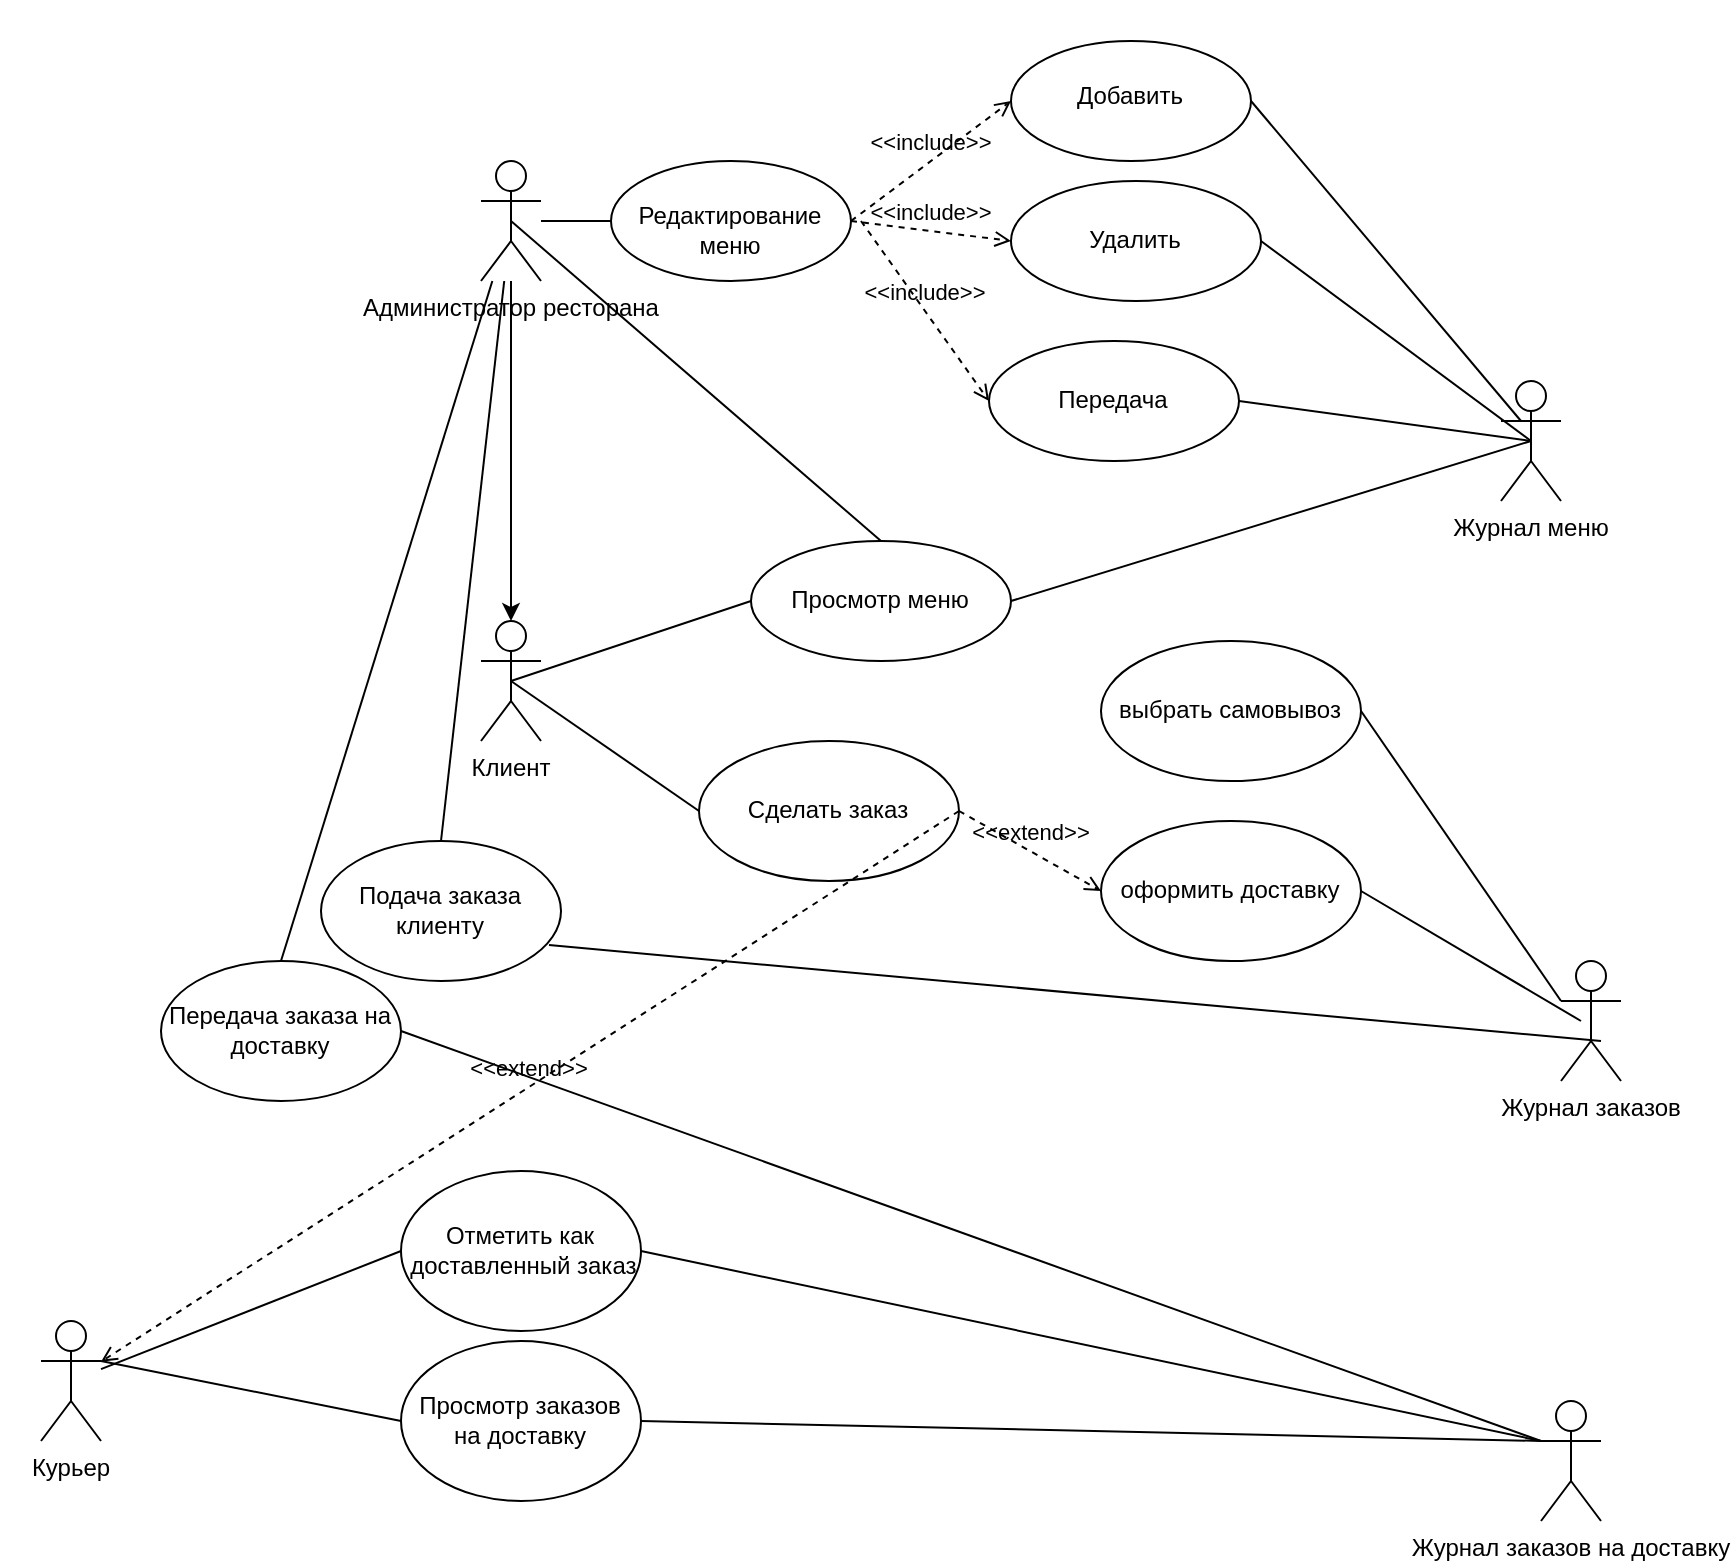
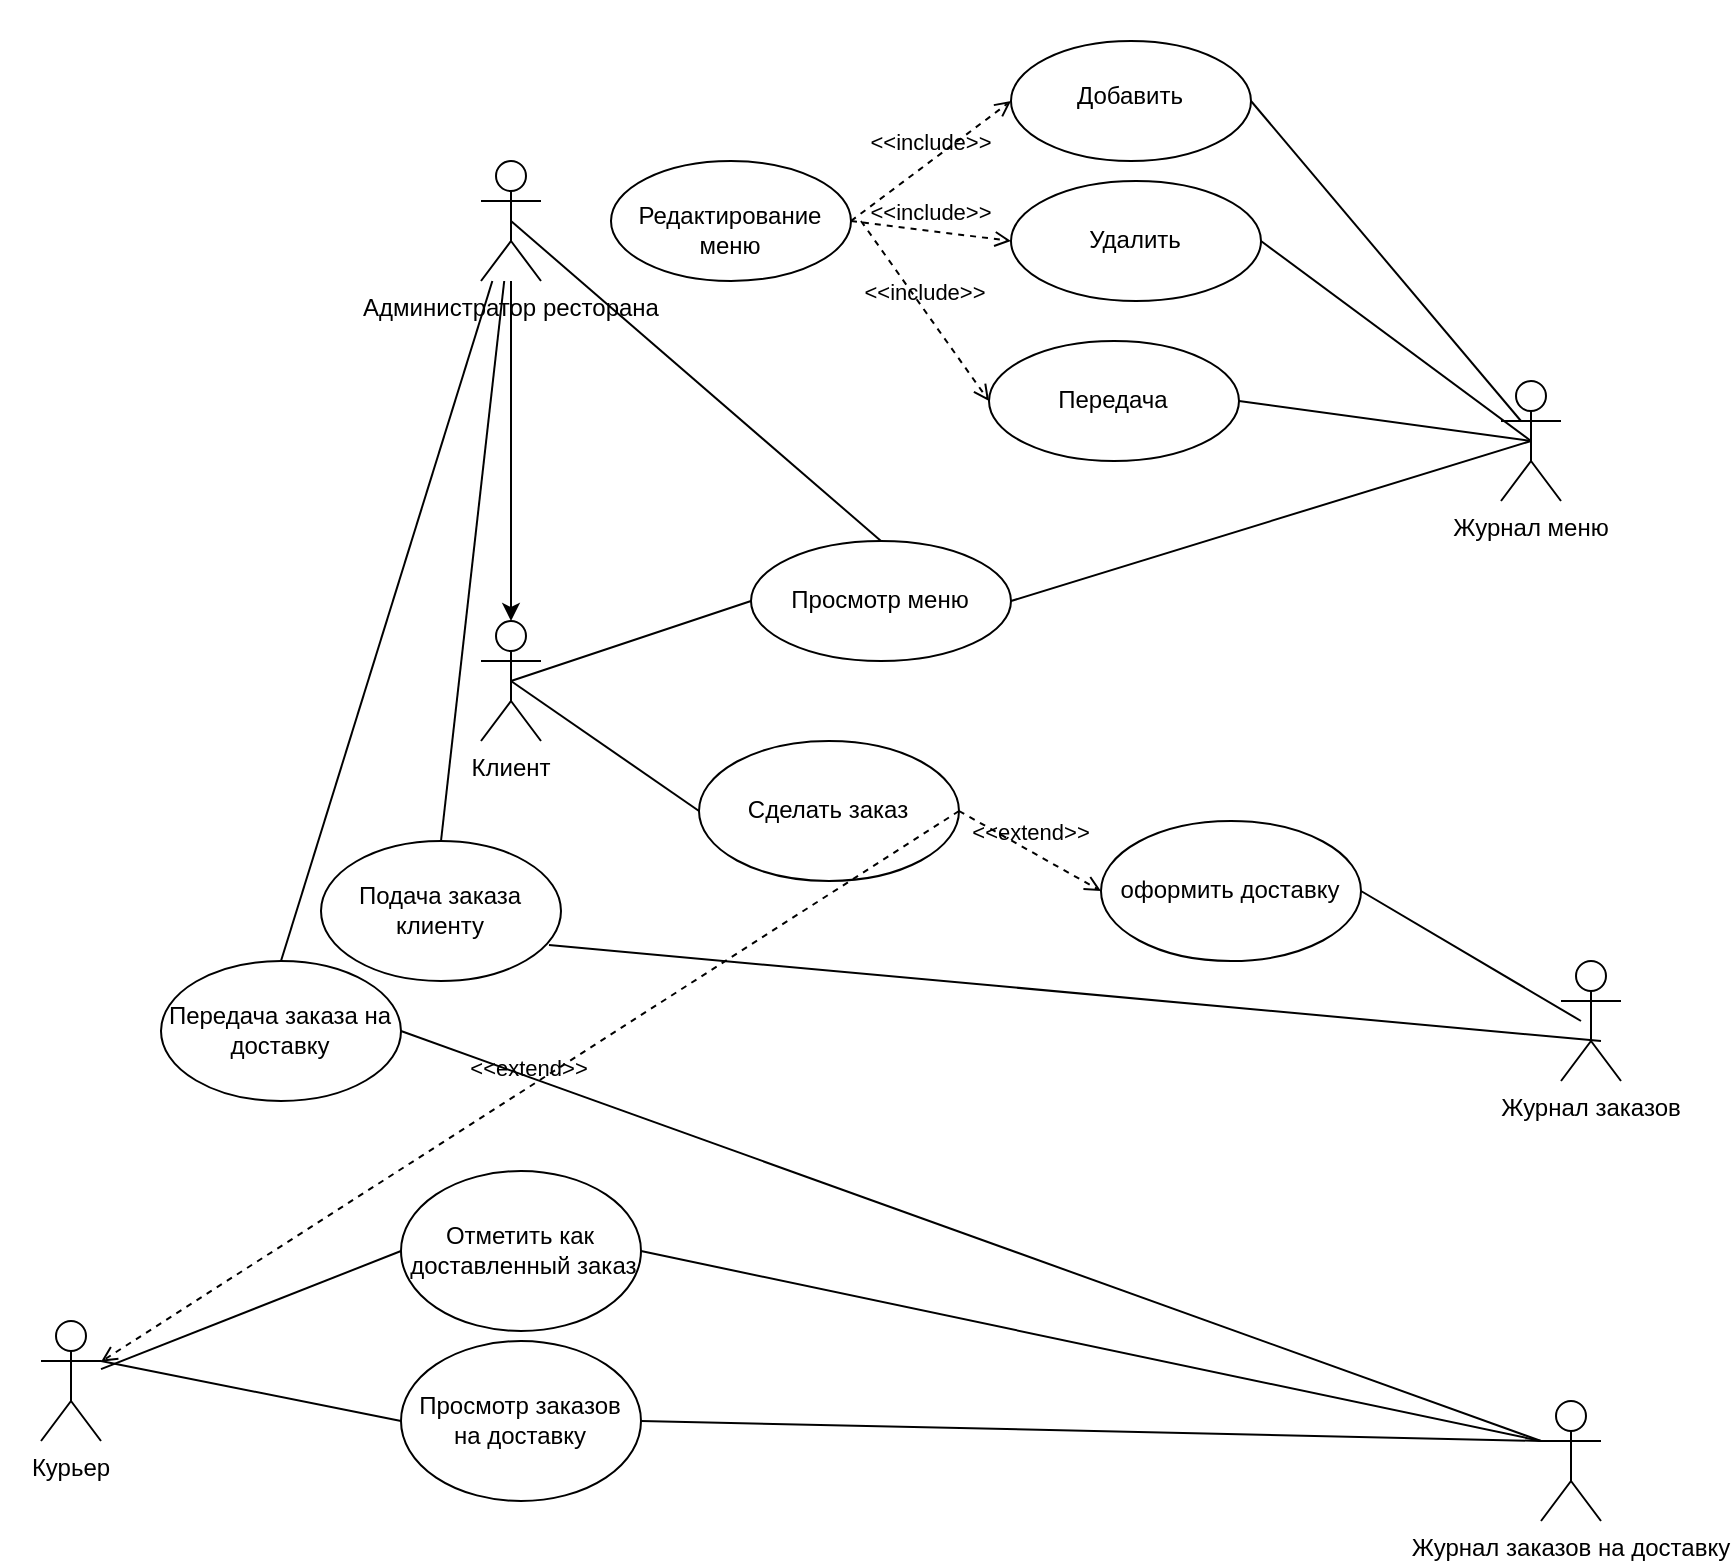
  <mxCell id="0" />
  <mxCell id="1" parent="0" />
  <mxCell id="2" value="" style="edgeStyle=orthogonalEdgeStyle;rounded=0;orthogonalLoop=1;jettySize=auto;html=1;" edge="1" parent="1" source="3" target="4"><mxGeometry relative="1" as="geometry" /></mxCell>
  <mxCell id="3" value="Администратор ресторана" style="shape=umlActor;verticalLabelPosition=bottom;verticalAlign=top;html=1;outlineConnect=0;" vertex="1" parent="1"><mxGeometry x="240" y="80" width="30" height="60" as="geometry" /></mxCell>
  <mxCell id="4" value="Клиент&lt;br&gt;" style="shape=umlActor;verticalLabelPosition=bottom;verticalAlign=top;html=1;outlineConnect=0;" vertex="1" parent="1"><mxGeometry x="240" y="310" width="30" height="60" as="geometry" /></mxCell>
  <mxCell id="5" value="&lt;br&gt;Редактирование&lt;br&gt;меню" style="ellipse;whiteSpace=wrap;html=1;verticalAlign=top;" vertex="1" parent="1"><mxGeometry x="305" y="80" width="120" height="60" as="geometry" /></mxCell>
- <mxCell id="6" value="" style="endArrow=none;html=1;rounded=0;entryX=0;entryY=0.5;entryDx=0;entryDy=0;" edge="1" parent="1" source="3" target="5"><mxGeometry width="50" height="50" relative="1" as="geometry"><mxPoint x="420" y="410" as="sourcePoint" /><mxPoint x="470" y="360" as="targetPoint" /></mxGeometry></mxCell>
  <mxCell id="7" value="&lt;br&gt;Добавить" style="ellipse;whiteSpace=wrap;html=1;verticalAlign=top;" vertex="1" parent="1"><mxGeometry x="505" y="20" width="120" height="60" as="geometry" /></mxCell>
  <mxCell id="8" value="&amp;lt;&amp;lt;include&amp;gt;&amp;gt;" style="html=1;verticalAlign=bottom;labelBackgroundColor=none;endArrow=open;endFill=0;dashed=1;rounded=0;exitX=1;exitY=0.5;exitDx=0;exitDy=0;entryX=0;entryY=0.5;entryDx=0;entryDy=0;" edge="1" parent="1" source="5" target="7"><mxGeometry width="160" relative="1" as="geometry"><mxPoint x="370" y="390" as="sourcePoint" /><mxPoint x="530" y="390" as="targetPoint" /></mxGeometry></mxCell>
  <mxCell id="9" value="Удалить" style="ellipse;whiteSpace=wrap;html=1;" vertex="1" parent="1"><mxGeometry x="505" y="90" width="125" height="60" as="geometry" /></mxCell>
  <mxCell id="10" value="&amp;lt;&amp;lt;include&amp;gt;&amp;gt;" style="html=1;verticalAlign=bottom;labelBackgroundColor=none;endArrow=open;endFill=0;dashed=1;rounded=0;exitX=1;exitY=0.5;exitDx=0;exitDy=0;entryX=0;entryY=0.5;entryDx=0;entryDy=0;" edge="1" parent="1" source="5" target="9"><mxGeometry width="160" relative="1" as="geometry"><mxPoint x="435" y="120" as="sourcePoint" /><mxPoint x="515" y="60" as="targetPoint" /></mxGeometry></mxCell>
  <mxCell id="11" value="Передача" style="ellipse;whiteSpace=wrap;html=1;" vertex="1" parent="1"><mxGeometry x="494" y="170" width="125" height="60" as="geometry" /></mxCell>
  <mxCell id="12" value="&amp;lt;&amp;lt;include&amp;gt;&amp;gt;" style="html=1;verticalAlign=bottom;labelBackgroundColor=none;endArrow=open;endFill=0;dashed=1;rounded=0;entryX=0;entryY=0.5;entryDx=0;entryDy=0;" edge="1" parent="1" target="11"><mxGeometry width="160" relative="1" as="geometry"><mxPoint x="430" y="110" as="sourcePoint" /><mxPoint x="504" y="140" as="targetPoint" /></mxGeometry></mxCell>
  <mxCell id="13" value="Журнал меню" style="shape=umlActor;verticalLabelPosition=bottom;verticalAlign=top;html=1;outlineConnect=0;" vertex="1" parent="1"><mxGeometry x="750" y="190" width="30" height="60" as="geometry" /></mxCell>
  <mxCell id="14" value="" style="endArrow=none;html=1;rounded=0;entryX=0.5;entryY=0.5;entryDx=0;entryDy=0;entryPerimeter=0;exitX=1;exitY=0.5;exitDx=0;exitDy=0;" edge="1" parent="1" source="11" target="13"><mxGeometry width="50" height="50" relative="1" as="geometry"><mxPoint x="420" y="410" as="sourcePoint" /><mxPoint x="470" y="360" as="targetPoint" /></mxGeometry></mxCell>
  <mxCell id="15" value="" style="endArrow=none;html=1;rounded=0;entryX=0.5;entryY=0.5;entryDx=0;entryDy=0;entryPerimeter=0;exitX=1;exitY=0.5;exitDx=0;exitDy=0;" edge="1" parent="1" source="9" target="13"><mxGeometry width="50" height="50" relative="1" as="geometry"><mxPoint x="629" y="210" as="sourcePoint" /><mxPoint x="775" y="230" as="targetPoint" /></mxGeometry></mxCell>
  <mxCell id="16" value="" style="endArrow=none;html=1;rounded=0;exitX=1;exitY=0.5;exitDx=0;exitDy=0;" edge="1" parent="1" source="7"><mxGeometry width="50" height="50" relative="1" as="geometry"><mxPoint x="629" y="210" as="sourcePoint" /><mxPoint x="760" y="210" as="targetPoint" /></mxGeometry></mxCell>
  <mxCell id="17" value="Просмотр меню" style="ellipse;whiteSpace=wrap;html=1;" vertex="1" parent="1"><mxGeometry x="375" y="270" width="130" height="60" as="geometry" /></mxCell>
  <mxCell id="18" value="" style="endArrow=none;html=1;rounded=0;entryX=0.5;entryY=0.5;entryDx=0;entryDy=0;entryPerimeter=0;exitX=1;exitY=0.5;exitDx=0;exitDy=0;" edge="1" parent="1" source="17" target="13"><mxGeometry width="50" height="50" relative="1" as="geometry"><mxPoint x="420" y="410" as="sourcePoint" /><mxPoint x="470" y="360" as="targetPoint" /></mxGeometry></mxCell>
  <mxCell id="19" value="" style="endArrow=none;html=1;rounded=0;exitX=0.5;exitY=0.5;exitDx=0;exitDy=0;exitPerimeter=0;entryX=0;entryY=0.5;entryDx=0;entryDy=0;" edge="1" parent="1" source="4" target="17"><mxGeometry width="50" height="50" relative="1" as="geometry"><mxPoint x="420" y="410" as="sourcePoint" /><mxPoint x="470" y="360" as="targetPoint" /></mxGeometry></mxCell>
  <mxCell id="20" value="Сделать заказ" style="ellipse;whiteSpace=wrap;html=1;" vertex="1" parent="1"><mxGeometry x="349" y="370" width="130" height="70" as="geometry" /></mxCell>
  <mxCell id="21" value="" style="endArrow=none;html=1;rounded=0;entryX=0;entryY=0.5;entryDx=0;entryDy=0;exitX=0.5;exitY=0.5;exitDx=0;exitDy=0;exitPerimeter=0;" edge="1" parent="1" source="4" target="20"><mxGeometry width="50" height="50" relative="1" as="geometry"><mxPoint x="420" y="410" as="sourcePoint" /><mxPoint x="470" y="360" as="targetPoint" /></mxGeometry></mxCell>
- <mxCell id="22" value="выбрать самовывоз" style="ellipse;whiteSpace=wrap;html=1;" vertex="1" parent="1"><mxGeometry x="550" y="320" width="130" height="70" as="geometry" /></mxCell>
  <mxCell id="23" value="&amp;lt;&amp;lt;extend&amp;gt;&amp;gt;" style="html=1;verticalAlign=bottom;labelBackgroundColor=none;endArrow=open;endFill=0;dashed=1;rounded=0;exitX=1;exitY=0.5;exitDx=0;exitDy=0;" edge="1" parent="1" source="20" target="37"><mxGeometry width="160" relative="1" as="geometry"><mxPoint x="370" y="390" as="sourcePoint" /><mxPoint x="530" y="390" as="targetPoint" /></mxGeometry></mxCell>
  <mxCell id="24" value="оформить доставку" style="ellipse;whiteSpace=wrap;html=1;" vertex="1" parent="1"><mxGeometry x="550" y="410" width="130" height="70" as="geometry" /></mxCell>
  <mxCell id="25" value="&amp;lt;&amp;lt;extend&amp;gt;&amp;gt;" style="html=1;verticalAlign=bottom;labelBackgroundColor=none;endArrow=open;endFill=0;dashed=1;rounded=0;entryX=0;entryY=0.5;entryDx=0;entryDy=0;exitX=1;exitY=0.5;exitDx=0;exitDy=0;" edge="1" parent="1" target="24" source="20"><mxGeometry width="160" relative="1" as="geometry"><mxPoint x="479" y="495" as="sourcePoint" /><mxPoint x="530" y="480" as="targetPoint" /></mxGeometry></mxCell>
  <mxCell id="26" value="Подача заказа клиенту&lt;span style=&quot;color: rgba(0 , 0 , 0 , 0) ; font-family: monospace ; font-size: 0px&quot;&gt;%3CmxGraphModel%3E%3Croot%3E%3CmxCell%20id%3D%220%22%2F%3E%3CmxCell%20id%3D%221%22%20parent%3D%220%22%2F%3E%3CmxCell%20id%3D%222%22%20value%3D%22%22%20style%3D%22endArrow%3Dnone%3Bhtml%3D1%3Brounded%3D0%3BentryX%3D0%3BentryY%3D0.5%3BentryDx%3D0%3BentryDy%3D0%3B%22%20edge%3D%221%22%20parent%3D%221%22%3E%3CmxGeometry%20width%3D%2250%22%20height%3D%2250%22%20relative%3D%221%22%20as%3D%22geometry%22%3E%3CmxPoint%20x%3D%22270%22%20y%3D%22110%22%20as%3D%22sourcePoint%22%2F%3E%3CmxPoint%20x%3D%22305%22%20y%3D%22110%22%20as%3D%22targetPoint%22%2F%3E%3C%2FmxGeometry%3E%3C%2FmxCell%3E%3C%2Froot%3E%3C%2FmxGraphModel%3E&lt;/span&gt;" style="ellipse;whiteSpace=wrap;html=1;" vertex="1" parent="1"><mxGeometry x="160" y="420" width="120" height="70" as="geometry" /></mxCell>
  <mxCell id="27" value="" style="endArrow=none;html=1;rounded=0;entryX=0.5;entryY=0;entryDx=0;entryDy=0;exitX=0.5;exitY=0.5;exitDx=0;exitDy=0;exitPerimeter=0;" edge="1" parent="1" source="3" target="17"><mxGeometry width="50" height="50" relative="1" as="geometry"><mxPoint x="280" y="120" as="sourcePoint" /><mxPoint x="315" y="120" as="targetPoint" /></mxGeometry></mxCell>
  <mxCell id="28" value="Передача заказа на доставку" style="ellipse;whiteSpace=wrap;html=1;" vertex="1" parent="1"><mxGeometry x="80" y="480" width="120" height="70" as="geometry" /></mxCell>
  <mxCell id="29" value="" style="endArrow=none;html=1;rounded=0;exitX=0.5;exitY=0;exitDx=0;exitDy=0;" edge="1" parent="1" source="26" target="3"><mxGeometry width="50" height="50" relative="1" as="geometry"><mxPoint x="230" y="400" as="sourcePoint" /><mxPoint x="280" y="350" as="targetPoint" /></mxGeometry></mxCell>
  <mxCell id="30" value="" style="endArrow=none;html=1;rounded=0;exitX=0.5;exitY=0;exitDx=0;exitDy=0;" edge="1" parent="1" source="28" target="3"><mxGeometry width="50" height="50" relative="1" as="geometry"><mxPoint x="30" y="350" as="sourcePoint" /><mxPoint x="250" y="134.681" as="targetPoint" /></mxGeometry></mxCell>
  <mxCell id="31" value="Журнал заказов&lt;br&gt;" style="shape=umlActor;verticalLabelPosition=bottom;verticalAlign=top;html=1;outlineConnect=0;" vertex="1" parent="1"><mxGeometry x="780" y="480" width="30" height="60" as="geometry" /></mxCell>
- <mxCell id="32" value="" style="endArrow=none;html=1;rounded=0;entryX=0;entryY=0.333;entryDx=0;entryDy=0;entryPerimeter=0;exitX=1;exitY=0.5;exitDx=0;exitDy=0;" edge="1" parent="1" source="22" target="31"><mxGeometry width="50" height="50" relative="1" as="geometry"><mxPoint x="460" y="400" as="sourcePoint" /><mxPoint x="510" y="350" as="targetPoint" /></mxGeometry></mxCell>
  <mxCell id="33" value="" style="endArrow=none;html=1;rounded=0;exitX=1;exitY=0.5;exitDx=0;exitDy=0;" edge="1" parent="1" source="24"><mxGeometry width="50" height="50" relative="1" as="geometry"><mxPoint x="690" y="365" as="sourcePoint" /><mxPoint x="790" y="510" as="targetPoint" /></mxGeometry></mxCell>
  <mxCell id="34" value="" style="endArrow=none;html=1;rounded=0;exitX=0.95;exitY=0.743;exitDx=0;exitDy=0;exitPerimeter=0;" edge="1" parent="1" source="26"><mxGeometry width="50" height="50" relative="1" as="geometry"><mxPoint x="230" y="570" as="sourcePoint" /><mxPoint x="800" y="520" as="targetPoint" /></mxGeometry></mxCell>
  <mxCell id="35" value="Журнал заказов на доставку" style="shape=umlActor;verticalLabelPosition=bottom;verticalAlign=top;html=1;outlineConnect=0;" vertex="1" parent="1"><mxGeometry x="770" y="700" width="30" height="60" as="geometry" /></mxCell>
  <mxCell id="36" value="" style="endArrow=none;html=1;rounded=0;entryX=0;entryY=0.333;entryDx=0;entryDy=0;entryPerimeter=0;exitX=1;exitY=0.5;exitDx=0;exitDy=0;" edge="1" parent="1" source="28" target="35"><mxGeometry width="50" height="50" relative="1" as="geometry"><mxPoint x="390" y="520" as="sourcePoint" /><mxPoint x="440" y="470" as="targetPoint" /></mxGeometry></mxCell>
  <mxCell id="37" value="Курьер" style="shape=umlActor;verticalLabelPosition=bottom;verticalAlign=top;html=1;outlineConnect=0;" vertex="1" parent="1"><mxGeometry x="20" y="660" width="30" height="60" as="geometry" /></mxCell>
  <mxCell id="38" value="Просмотр заказов&lt;br&gt;на доставку" style="ellipse;whiteSpace=wrap;html=1;" vertex="1" parent="1"><mxGeometry x="200" y="670" width="120" height="80" as="geometry" /></mxCell>
  <mxCell id="39" value="Отметить как&lt;br&gt;&amp;nbsp;доставленный заказ&lt;br&gt;" style="ellipse;whiteSpace=wrap;html=1;" vertex="1" parent="1"><mxGeometry x="200" y="585" width="120" height="80" as="geometry" /></mxCell>
  <mxCell id="40" value="" style="endArrow=none;html=1;rounded=0;entryX=0;entryY=0.5;entryDx=0;entryDy=0;" edge="1" parent="1" source="37" target="39"><mxGeometry width="50" height="50" relative="1" as="geometry"><mxPoint x="360" y="500" as="sourcePoint" /><mxPoint x="410" y="450" as="targetPoint" /></mxGeometry></mxCell>
  <mxCell id="41" value="" style="endArrow=none;html=1;rounded=0;entryX=0;entryY=0.5;entryDx=0;entryDy=0;" edge="1" parent="1" target="38"><mxGeometry width="50" height="50" relative="1" as="geometry"><mxPoint x="50" y="680" as="sourcePoint" /><mxPoint x="210" y="635" as="targetPoint" /></mxGeometry></mxCell>
  <mxCell id="42" value="" style="endArrow=none;html=1;rounded=0;entryX=0;entryY=0.333;entryDx=0;entryDy=0;entryPerimeter=0;" edge="1" parent="1" target="35"><mxGeometry width="50" height="50" relative="1" as="geometry"><mxPoint x="320" y="710" as="sourcePoint" /><mxPoint x="470" y="740" as="targetPoint" /></mxGeometry></mxCell>
  <mxCell id="43" value="" style="endArrow=none;html=1;rounded=0;exitX=1;exitY=0.5;exitDx=0;exitDy=0;" edge="1" parent="1" source="39"><mxGeometry width="50" height="50" relative="1" as="geometry"><mxPoint x="330" y="720" as="sourcePoint" /><mxPoint x="770" y="720" as="targetPoint" /></mxGeometry></mxCell>
